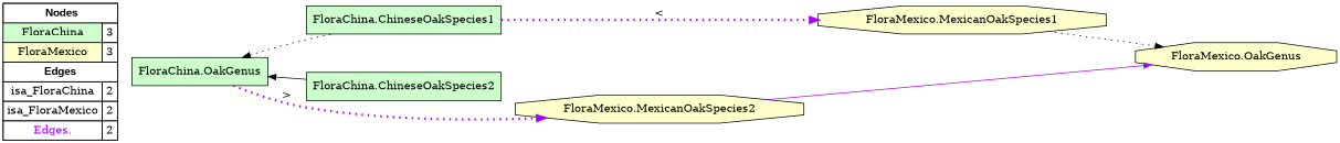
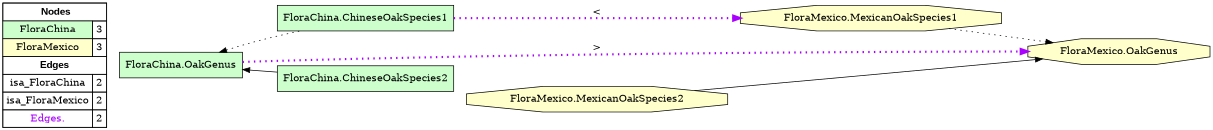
  digraph {
    rankdir=LR
    node [fillcolor="#FFFFCC" shape=box style=filled]
    edge [color="#000000" constraint=true penwidth=1 style=dotted]
    n1 [fillcolor=white label=<   <TABLE BORDER="0" CELLBORDER="1" CELLSPACING="0" CELLPADDING="4">  <TR> <TD COLSPAN="2"><font face="Arial Black"> Nodes</font></TD> </TR>  <TR>   <TD bgcolor="#CCFFCC">FloraChina</TD>   <TD>3</TD>   </TR>  <TR>   <TD bgcolor="#FFFFCC">FloraMexico</TD>   <TD>3</TD>   </TR>  <TR> <TD COLSPAN="2"><font face = "Arial Black"> Edges </font></TD> </TR>  <TR>   <TD><font color ="#000000">isa_FloraChina</font></TD>   <TD>2</TD>   </TR>  <TR>   <TD><font color ="#000000">isa_FloraMexico</font></TD>   <TD>2</TD>   </TR>  <TR>   <TD><font color ="#AA00FF">Edges.</font></TD>   <TD>2</TD>   </TR>  </TABLE>   > margin=0]
    "FloraMexico.MexicanOakSpecies1" [shape=octagon]
    "FloraChina.ChineseOakSpecies1" [fillcolor="#CCFFCC"]
    "FloraMexico.OakGenus" [shape=octagon]
    "FloraChina.OakGenus" [fillcolor="#CCFFCC"]
    "FloraChina.ChineseOakSpecies2" [fillcolor="#CCFFCC"]
    "FloraMexico.MexicanOakSpecies2" [shape=octagon]
    subgraph sub_1 {
      rank=source
      n1
    }
    "FloraMexico.MexicanOakSpecies1" -> "FloraMexico.OakGenus"
    "FloraChina.ChineseOakSpecies1" -> "FloraMexico.MexicanOakSpecies1" [color="#AA00FF" label="<" penwidth=3]
    "FloraChina.OakGenus" -> "FloraChina.ChineseOakSpecies1" [dir=back]
-   "FloraChina.OakGenus" -> "FloraMexico.MexicanOakSpecies2" [color="#AA00FF" label=">" penwidth=3]
+   "FloraChina.OakGenus" -> "FloraMexico.OakGenus" [color="#AA00FF" label=">" penwidth=3]
    "FloraChina.OakGenus" -> "FloraChina.ChineseOakSpecies2" [dir=back style=solid]
-   "FloraMexico.MexicanOakSpecies2" -> "FloraMexico.OakGenus" [color="#AA00FF" style=solid]
+   "FloraMexico.MexicanOakSpecies2" -> "FloraMexico.OakGenus" [style=solid]
  }
